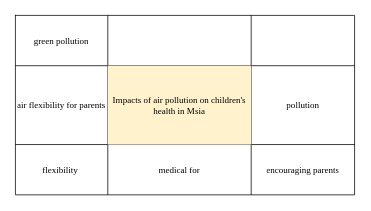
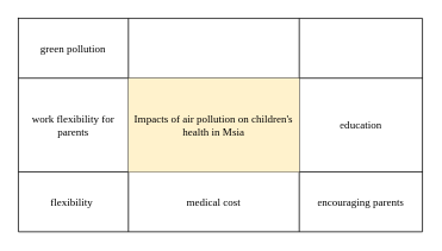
  <mxCell id="0" />
  <mxCell id="1" parent="0" />
  <mxCell id="2" value="" style="shape=table;startSize=0;container=1;collapsible=0;childLayout=tableLayout;" parent="1" vertex="1"><mxGeometry x="20" y="20" width="451.69" height="239" as="geometry" /></mxCell>
  <mxCell id="3" value="" style="shape=tableRow;horizontal=0;startSize=0;swimlaneHead=0;swimlaneBody=0;strokeColor=inherit;top=0;left=0;bottom=0;right=0;collapsible=0;dropTarget=0;fillColor=none;points=[[0,0.5],[1,0.5]];portConstraint=eastwest;" parent="2" vertex="1"><mxGeometry width="451.69" height="67" as="geometry" /></mxCell>
  <mxCell id="4" value="green pollution" style="shape=partialRectangle;html=1;whiteSpace=wrap;connectable=0;strokeColor=inherit;overflow=hidden;fillColor=none;top=0;left=0;bottom=0;right=0;pointerEvents=1;fontFamily=Lucida Console;" parent="3" vertex="1"><mxGeometry width="123" height="67" as="geometry"><mxRectangle width="123" height="67" as="alternateBounds" /></mxGeometry></mxCell>
  <mxCell id="5" value="" style="shape=partialRectangle;html=1;whiteSpace=wrap;connectable=0;strokeColor=inherit;overflow=hidden;fillColor=none;top=0;left=0;bottom=0;right=0;pointerEvents=1;fontFamily=Lucida Console;" parent="3" vertex="1"><mxGeometry x="123" width="191" height="67" as="geometry"><mxRectangle width="191" height="67" as="alternateBounds" /></mxGeometry></mxCell>
  <mxCell id="6" value="" style="shape=partialRectangle;html=1;whiteSpace=wrap;connectable=0;strokeColor=inherit;overflow=hidden;fillColor=none;top=0;left=0;bottom=0;right=0;pointerEvents=1;fontFamily=Lucida Console;" parent="3" vertex="1"><mxGeometry x="314" width="138" height="67" as="geometry"><mxRectangle width="138" height="67" as="alternateBounds" /></mxGeometry></mxCell>
  <mxCell id="7" value="" style="shape=tableRow;horizontal=0;startSize=0;swimlaneHead=0;swimlaneBody=0;strokeColor=inherit;top=0;left=0;bottom=0;right=0;collapsible=0;dropTarget=0;fillColor=none;points=[[0,0.5],[1,0.5]];portConstraint=eastwest;" parent="2" vertex="1"><mxGeometry y="67" width="451.69" height="105" as="geometry" /></mxCell>
- <mxCell id="8" value="air flexibility for parents" style="shape=partialRectangle;html=1;whiteSpace=wrap;connectable=0;strokeColor=inherit;overflow=hidden;fillColor=none;top=0;left=0;bottom=0;right=0;pointerEvents=1;fontFamily=Lucida Console;" parent="7" vertex="1"><mxGeometry width="123" height="105" as="geometry"><mxRectangle width="123" height="105" as="alternateBounds" /></mxGeometry></mxCell>
+ <mxCell id="8" value="work flexibility for parents" style="shape=partialRectangle;html=1;whiteSpace=wrap;connectable=0;strokeColor=inherit;overflow=hidden;fillColor=none;top=0;left=0;bottom=0;right=0;pointerEvents=1;fontFamily=Lucida Console;" parent="7" vertex="1"><mxGeometry width="123" height="105" as="geometry"><mxRectangle width="123" height="105" as="alternateBounds" /></mxGeometry></mxCell>
  <mxCell id="9" value="Impacts of air pollution on children's health in Msia" style="shape=partialRectangle;html=1;whiteSpace=wrap;connectable=0;strokeColor=#d6b656;overflow=hidden;fillColor=#fff2cc;top=0;left=0;bottom=0;right=0;pointerEvents=1;fontFamily=Lucida Console;" parent="7" vertex="1"><mxGeometry x="123" width="191" height="105" as="geometry"><mxRectangle width="191" height="105" as="alternateBounds" /></mxGeometry></mxCell>
- <mxCell id="10" value="pollution" style="shape=partialRectangle;html=1;whiteSpace=wrap;connectable=0;strokeColor=inherit;overflow=hidden;fillColor=none;top=0;left=0;bottom=0;right=0;pointerEvents=1;fontFamily=Lucida Console;" parent="7" vertex="1"><mxGeometry x="314" width="138" height="105" as="geometry"><mxRectangle width="138" height="105" as="alternateBounds" /></mxGeometry></mxCell>
+ <mxCell id="10" value="education" style="shape=partialRectangle;html=1;whiteSpace=wrap;connectable=0;strokeColor=inherit;overflow=hidden;fillColor=none;top=0;left=0;bottom=0;right=0;pointerEvents=1;fontFamily=Lucida Console;" parent="7" vertex="1"><mxGeometry x="314" width="138" height="105" as="geometry"><mxRectangle width="138" height="105" as="alternateBounds" /></mxGeometry></mxCell>
  <mxCell id="11" value="" style="shape=tableRow;horizontal=0;startSize=0;swimlaneHead=0;swimlaneBody=0;strokeColor=inherit;top=0;left=0;bottom=0;right=0;collapsible=0;dropTarget=0;fillColor=none;points=[[0,0.5],[1,0.5]];portConstraint=eastwest;" parent="2" vertex="1"><mxGeometry y="172" width="451.69" height="67" as="geometry" /></mxCell>
  <mxCell id="12" value="flexibility&amp;nbsp;" style="shape=partialRectangle;html=1;whiteSpace=wrap;connectable=0;strokeColor=inherit;overflow=hidden;fillColor=none;top=0;left=0;bottom=0;right=0;pointerEvents=1;fontFamily=Lucida Console;" parent="11" vertex="1"><mxGeometry width="123" height="67" as="geometry"><mxRectangle width="123" height="67" as="alternateBounds" /></mxGeometry></mxCell>
- <mxCell id="13" value="medical for" style="shape=partialRectangle;html=1;whiteSpace=wrap;connectable=0;strokeColor=inherit;overflow=hidden;fillColor=none;top=0;left=0;bottom=0;right=0;pointerEvents=1;fontFamily=Lucida Console;" parent="11" vertex="1"><mxGeometry x="123" width="191" height="67" as="geometry"><mxRectangle width="191" height="67" as="alternateBounds" /></mxGeometry></mxCell>
+ <mxCell id="13" value="medical cost" style="shape=partialRectangle;html=1;whiteSpace=wrap;connectable=0;strokeColor=inherit;overflow=hidden;fillColor=none;top=0;left=0;bottom=0;right=0;pointerEvents=1;fontFamily=Lucida Console;" parent="11" vertex="1"><mxGeometry x="123" width="191" height="67" as="geometry"><mxRectangle width="191" height="67" as="alternateBounds" /></mxGeometry></mxCell>
  <mxCell id="14" value="encouraging parents" style="shape=partialRectangle;html=1;whiteSpace=wrap;connectable=0;strokeColor=inherit;overflow=hidden;fillColor=none;top=0;left=0;bottom=0;right=0;pointerEvents=1;fontFamily=Lucida Console;" parent="11" vertex="1"><mxGeometry x="314" width="138" height="67" as="geometry"><mxRectangle width="138" height="67" as="alternateBounds" /></mxGeometry></mxCell>
